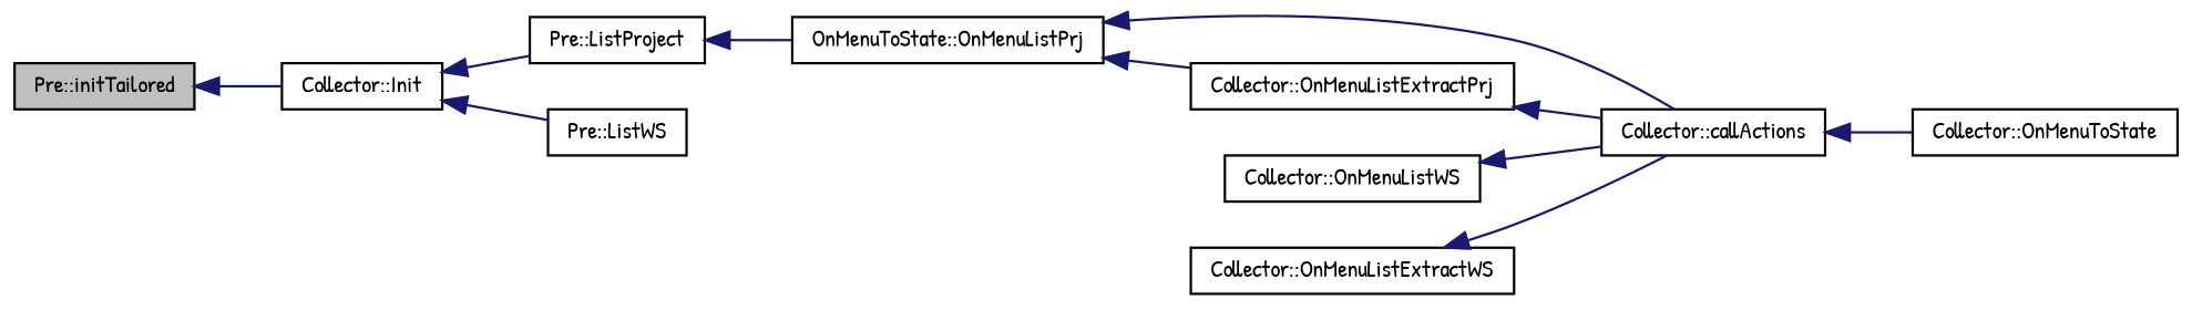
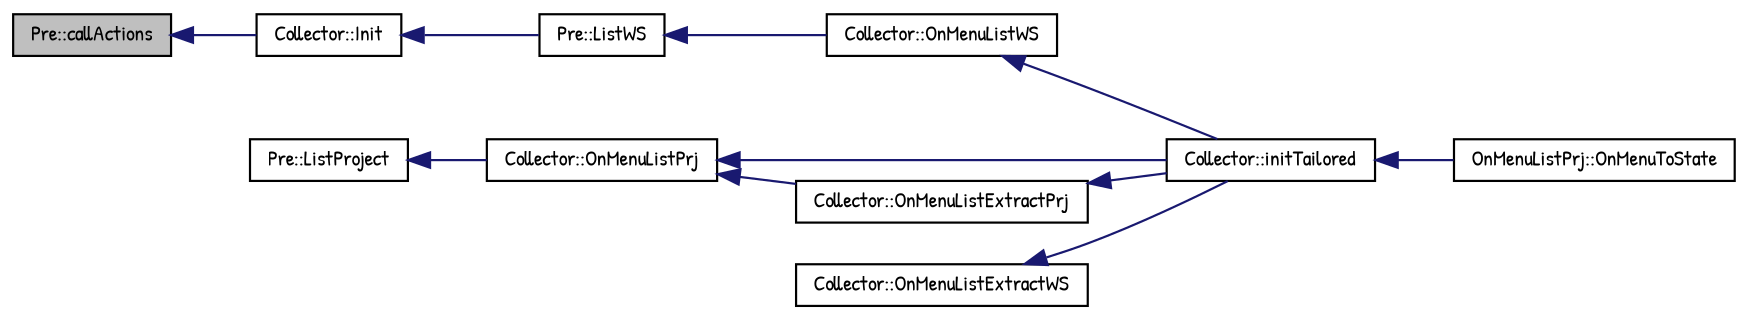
  digraph {
    fontname="Patrick Hand"
    rankdir=LR
    node [color=black fillcolor=white fontname="Patrick Hand" fontsize=10 shape=record style=filled]
    edge [color=midnightblue dir=back fontname="Patrick Hand" fontsize=10 labelfontname=Helvetica labelfontsize=10 style=solid]
-   n1 [fillcolor=grey75 fontcolor=black height=0.2 label="Pre::initTailored" width=0.4]
+   n1 [fillcolor=grey75 fontcolor=black height=0.2 label="Pre::callActions" width=0.4]
    n2 [height=0.2 label="Collector::Init" width=0.4]
    n3 [height=0.2 label="Pre::ListProject" width=0.4]
    n4 [height=0.2 label="Pre::ListWS" width=0.4]
-   n5 [height=0.2 label="OnMenuToState::OnMenuListPrj" width=0.4]
+   n5 [height=0.2 label="Collector::OnMenuListPrj" width=0.4]
    n6 [height=0.2 label="Collector::OnMenuListWS" width=0.4]
-   n7 [height=0.2 label="Collector::callActions" width=0.4]
+   n7 [height=0.2 label="Collector::initTailored" width=0.4]
    n8 [height=0.2 label="Collector::OnMenuListExtractPrj" width=0.4]
-   n9 [height=0.2 label="Collector::OnMenuToState" width=0.4]
+   n9 [height=0.2 label="OnMenuListPrj::OnMenuToState" width=0.4]
    n10 [height=0.2 label="Collector::OnMenuListExtractWS" width=0.4]
    n1 -> n2
-   n2 -> n3
    n2 -> n4
    n3 -> n5
+   n4 -> n6
    n5 -> n7
    n5 -> n8
    n6 -> n7
    n7 -> n9
    n8 -> n7
    n10 -> n7
  }
